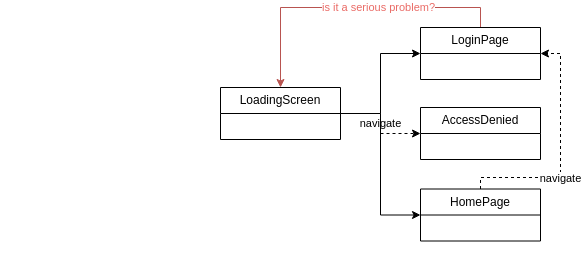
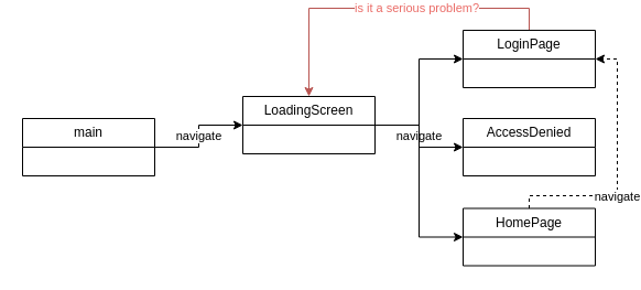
  <mxCell id="0" />
  <mxCell id="1" parent="0" />
- <mxCell id="4" value="navigate" style="edgeStyle=orthogonalEdgeStyle;rounded=0;orthogonalLoop=1;jettySize=auto;html=1;exitX=1;exitY=0.5;exitDx=0;exitDy=0;entryX=0;entryY=0.5;entryDx=0;entryDy=0;dashed=1;" edge="1" parent="1" source="7" target="10"><mxGeometry relative="1" as="geometry" /></mxCell>
+ <mxCell id="2" value="navigate" style="edgeStyle=orthogonalEdgeStyle;rounded=0;orthogonalLoop=1;jettySize=auto;html=1;exitX=1;exitY=0.5;exitDx=0;exitDy=0;entryX=0;entryY=0.5;entryDx=0;entryDy=0;" edge="1" parent="1" source="3" target="7"><mxGeometry relative="1" as="geometry" /></mxCell>
+ <mxCell id="3" value="main" style="swimlane;fontStyle=0;childLayout=stackLayout;horizontal=1;startSize=26;fillColor=none;horizontalStack=0;resizeParent=1;resizeParentMax=0;resizeLast=0;collapsible=1;marginBottom=0;whiteSpace=wrap;html=1;" vertex="1" parent="1"><mxGeometry x="20" y="100" width="120" height="52" as="geometry" /></mxCell>
+ <mxCell id="4" value="navigate" style="edgeStyle=orthogonalEdgeStyle;rounded=0;orthogonalLoop=1;jettySize=auto;html=1;exitX=1;exitY=0.5;exitDx=0;exitDy=0;entryX=0;entryY=0.5;entryDx=0;entryDy=0;" edge="1" parent="1" source="7" target="10"><mxGeometry relative="1" as="geometry" /></mxCell>
  <mxCell id="5" style="edgeStyle=orthogonalEdgeStyle;rounded=0;orthogonalLoop=1;jettySize=auto;html=1;exitX=1;exitY=0.5;exitDx=0;exitDy=0;entryX=0;entryY=0.5;entryDx=0;entryDy=0;" edge="1" parent="1" source="7" target="9"><mxGeometry relative="1" as="geometry" /></mxCell>
  <mxCell id="6" style="edgeStyle=orthogonalEdgeStyle;rounded=0;orthogonalLoop=1;jettySize=auto;html=1;exitX=1;exitY=0.5;exitDx=0;exitDy=0;entryX=0;entryY=0.5;entryDx=0;entryDy=0;" edge="1" parent="1" source="7" target="12"><mxGeometry relative="1" as="geometry" /></mxCell>
  <mxCell id="7" value="LoadingScreen" style="swimlane;fontStyle=0;childLayout=stackLayout;horizontal=1;startSize=26;fillColor=none;horizontalStack=0;resizeParent=1;resizeParentMax=0;resizeLast=0;collapsible=1;marginBottom=0;whiteSpace=wrap;html=1;" vertex="1" parent="1"><mxGeometry x="220" y="80" width="120" height="52" as="geometry" /></mxCell>
  <mxCell id="8" value="is it a serious problem?" style="edgeStyle=orthogonalEdgeStyle;rounded=0;orthogonalLoop=1;jettySize=auto;html=1;exitX=0.5;exitY=0;exitDx=0;exitDy=0;entryX=0.5;entryY=0;entryDx=0;entryDy=0;fillColor=#f8cecc;strokeColor=#b85450;fontColor=#EA6B66;" edge="1" parent="1" source="9" target="7"><mxGeometry x="-0.188" relative="1" as="geometry"><mxPoint as="offset" /></mxGeometry></mxCell>
  <mxCell id="9" value="LoginPage" style="swimlane;fontStyle=0;childLayout=stackLayout;horizontal=1;startSize=26;fillColor=none;horizontalStack=0;resizeParent=1;resizeParentMax=0;resizeLast=0;collapsible=1;marginBottom=0;whiteSpace=wrap;html=1;" vertex="1" parent="1"><mxGeometry x="420" y="20" width="120" height="52" as="geometry" /></mxCell>
  <mxCell id="10" value="AccessDenied" style="swimlane;fontStyle=0;childLayout=stackLayout;horizontal=1;startSize=26;fillColor=none;horizontalStack=0;resizeParent=1;resizeParentMax=0;resizeLast=0;collapsible=1;marginBottom=0;whiteSpace=wrap;html=1;" vertex="1" parent="1"><mxGeometry x="420" y="100" width="120" height="52" as="geometry" /></mxCell>
  <mxCell id="11" value="navigate" style="edgeStyle=orthogonalEdgeStyle;rounded=0;orthogonalLoop=1;jettySize=auto;html=1;exitX=0.5;exitY=0;exitDx=0;exitDy=0;entryX=1;entryY=0.5;entryDx=0;entryDy=0;dashed=1;" edge="1" parent="1" source="12" target="9"><mxGeometry x="-0.223" relative="1" as="geometry"><Array as="points"><mxPoint x="480" y="170" /><mxPoint x="560" y="170" /><mxPoint x="560" y="46" /></Array><mxPoint y="1" as="offset" /></mxGeometry></mxCell>
  <mxCell id="12" value="HomePage" style="swimlane;fontStyle=0;childLayout=stackLayout;horizontal=1;startSize=26;fillColor=none;horizontalStack=0;resizeParent=1;resizeParentMax=0;resizeLast=0;collapsible=1;marginBottom=0;whiteSpace=wrap;html=1;" vertex="1" parent="1"><mxGeometry x="420" y="181.5" width="120" height="52" as="geometry" /></mxCell>
